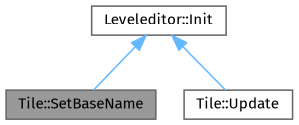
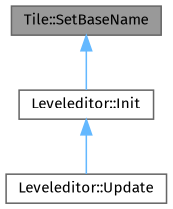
  digraph {
    fontname="Fira Sans"
    rankdir=TB
    node [color=grey40 fillcolor=white fontname="Fira Sans" fontsize=10 shape=box style=filled]
    edge [color=steelblue1 dir=back fontname="Fira Sans" fontsize=10 labelfontname=Helvetica labelfontsize=10 style=solid]
    n1 [color=gray40 fillcolor=grey60 fontcolor=black height=0.2 label="Tile::SetBaseName" width=0.4]
    n2 [height=0.2 label="Leveleditor::Init" width=0.4]
-   n3 [height=0.2 label="Tile::Update" width=0.4]
-   n2 -> n1
+   n3 [height=0.2 label="Leveleditor::Update" width=0.4]
+   n1 -> n2
    n2 -> n3
  }
